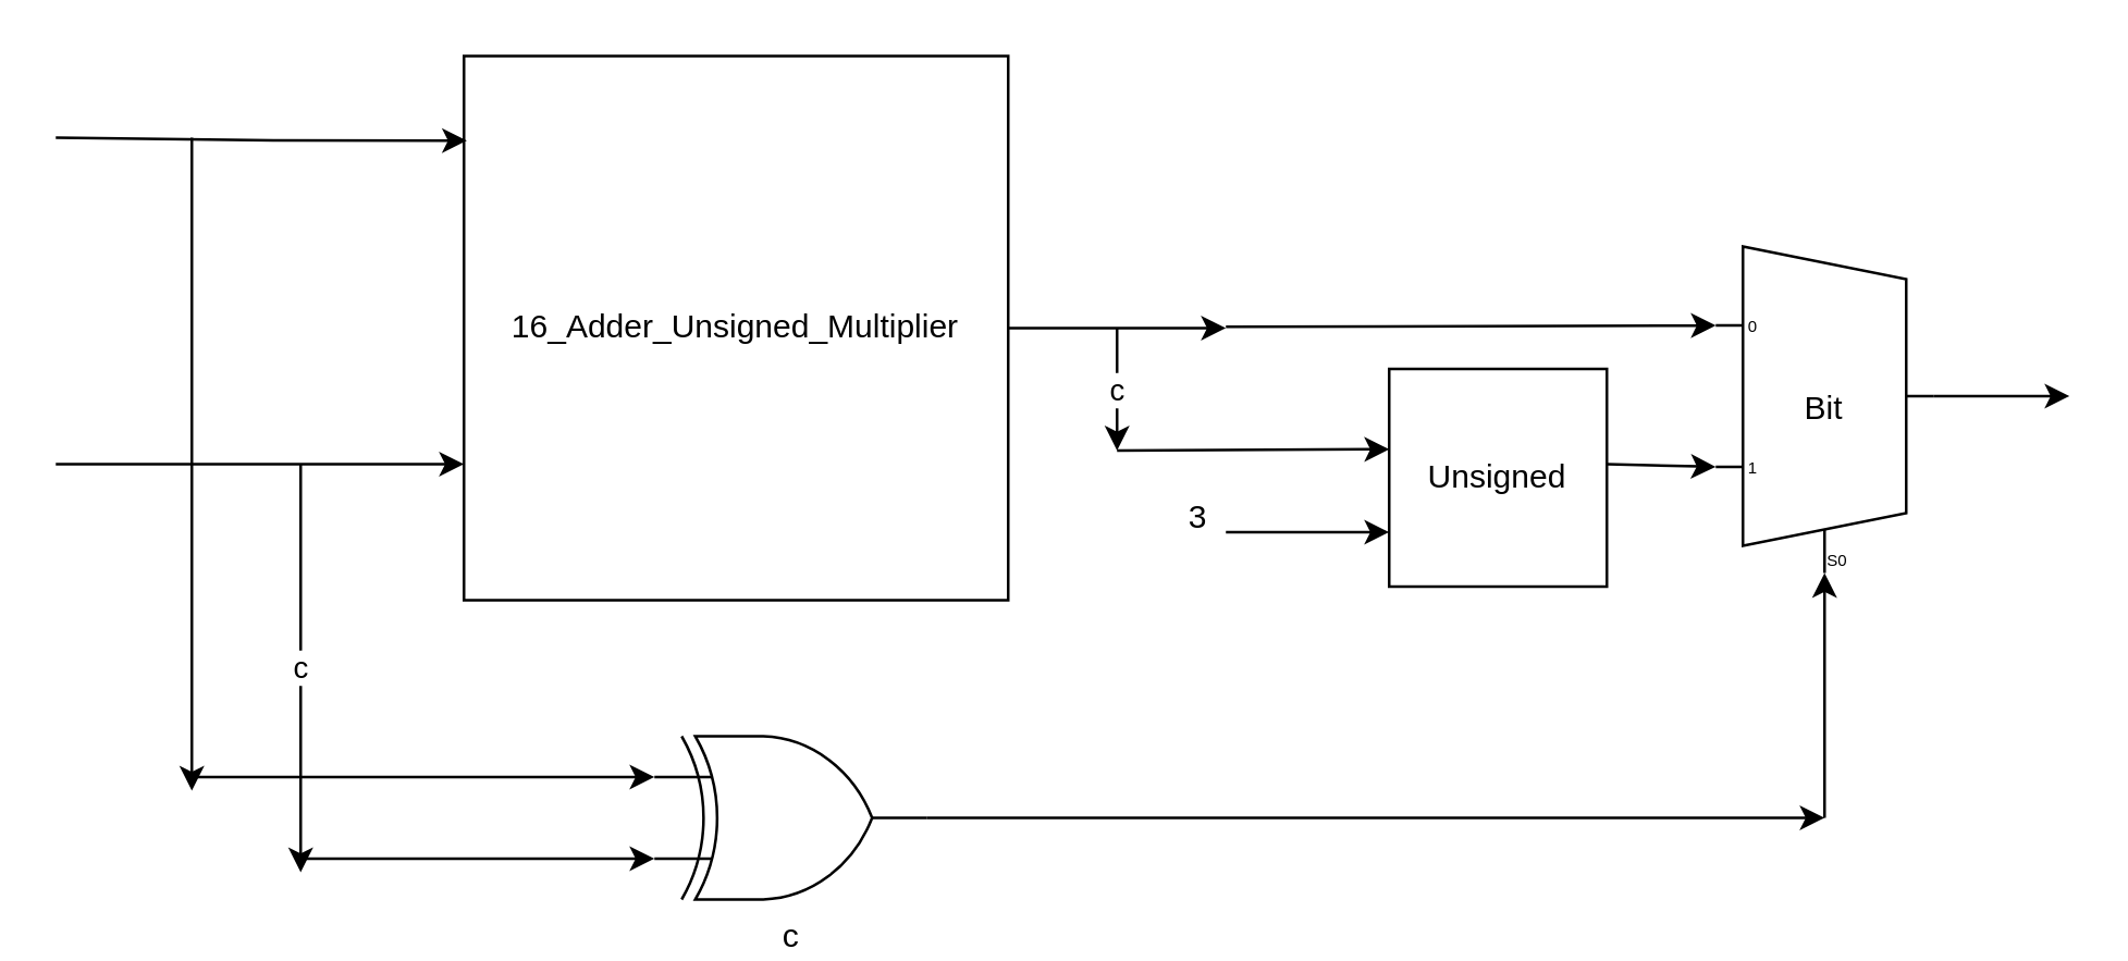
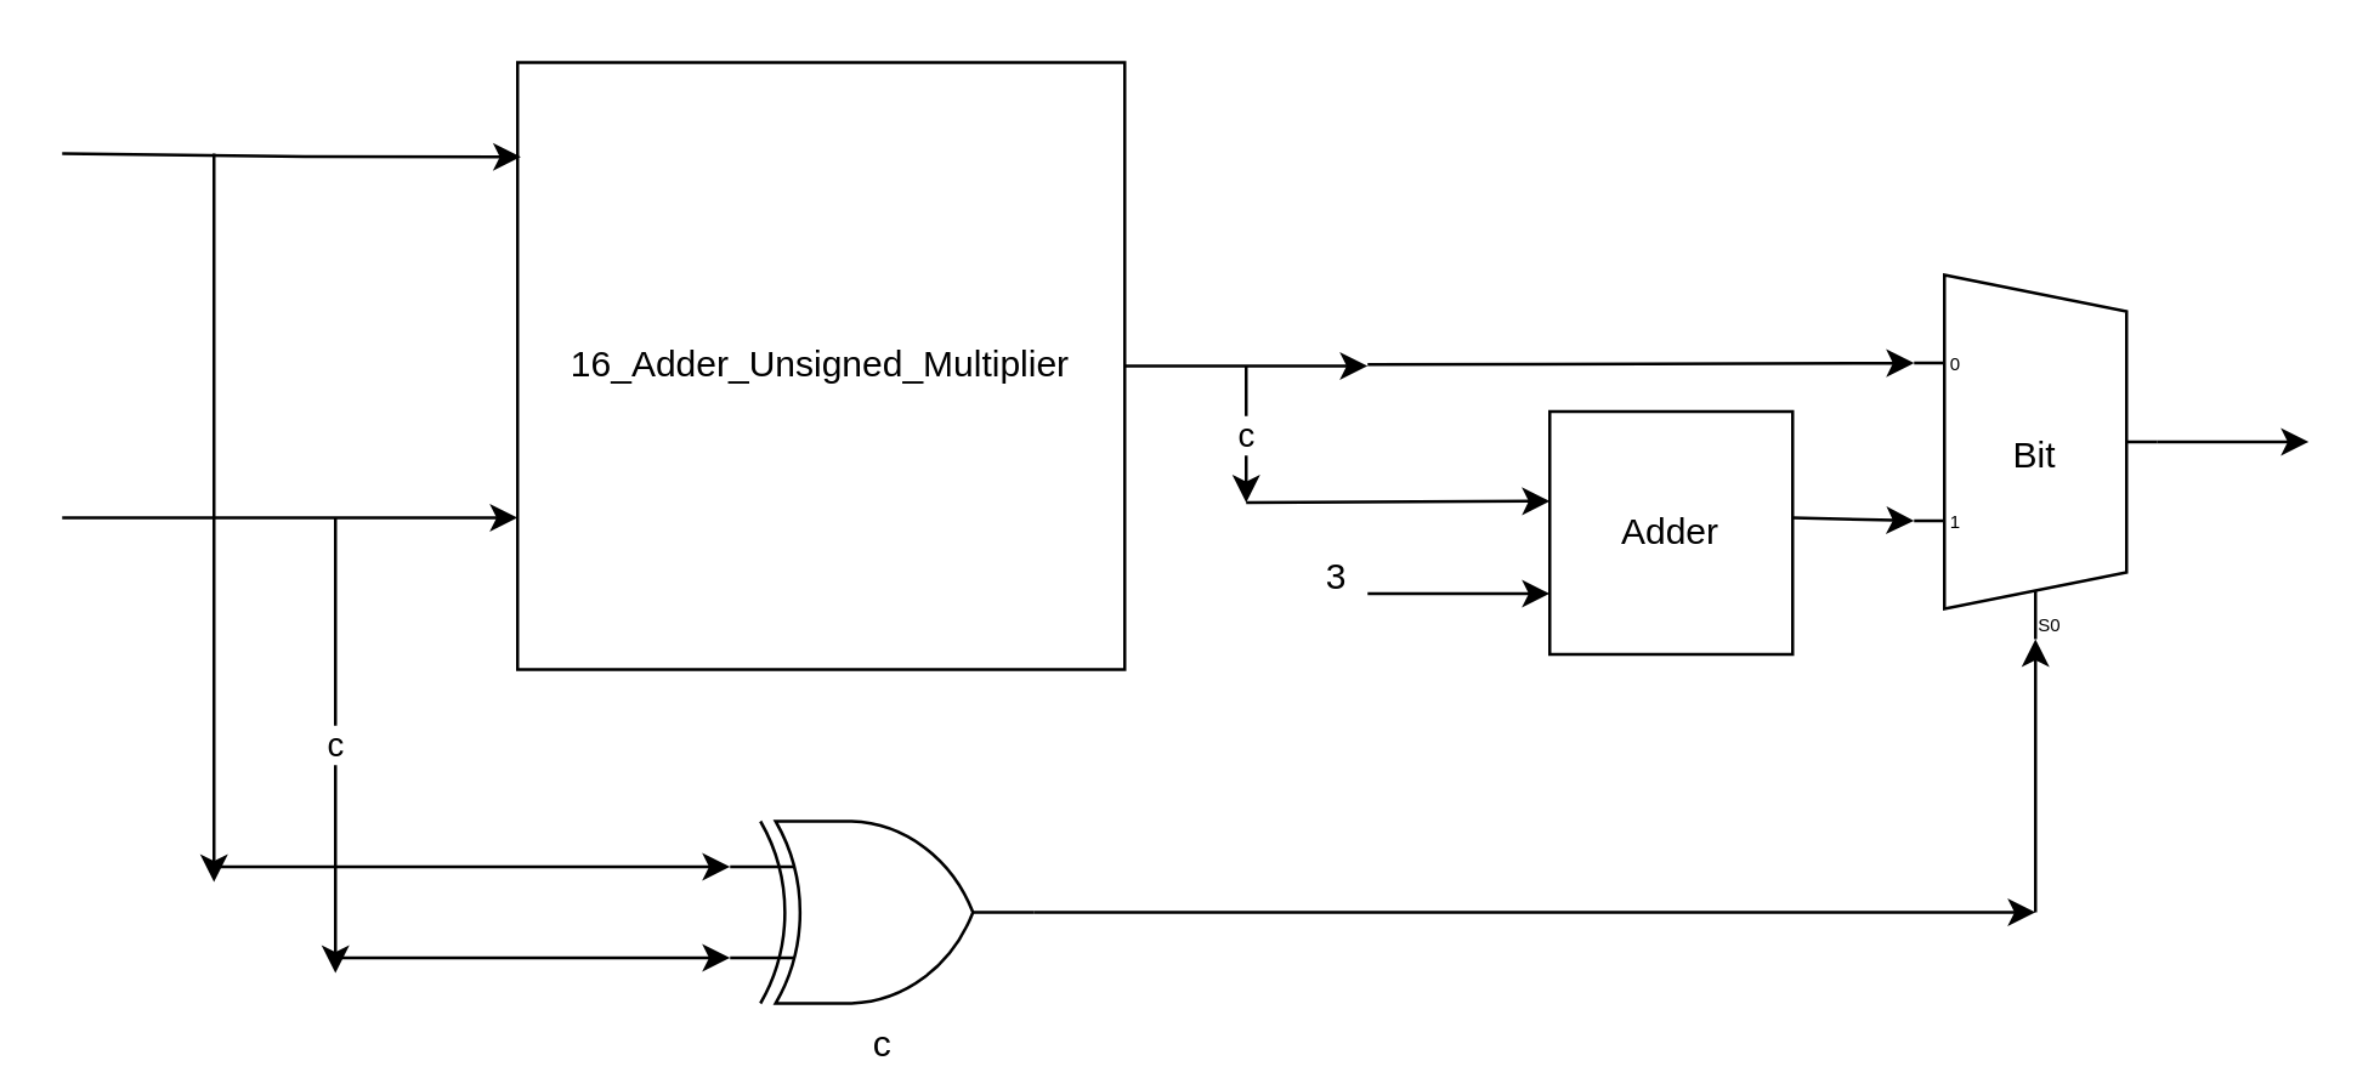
  <mxCell id="0" />
  <mxCell id="1" parent="0" />
  <mxCell id="2" style="edgeStyle=none;rounded=0;orthogonalLoop=1;jettySize=auto;html=1;exitX=1;exitY=0.5;exitDx=0;exitDy=0;exitPerimeter=0;" edge="1" parent="1" source="3"><mxGeometry relative="1" as="geometry"><mxPoint x="670" y="300" as="targetPoint" /></mxGeometry></mxCell>
  <mxCell id="3" value="c" style="verticalLabelPosition=bottom;shadow=0;dashed=0;align=center;html=1;verticalAlign=top;shape=mxgraph.electrical.logic_gates.logic_gate;operation=xor;" vertex="1" parent="1"><mxGeometry x="240" y="270" width="100" height="60" as="geometry" /></mxCell>
  <mxCell id="4" style="edgeStyle=none;rounded=0;orthogonalLoop=1;jettySize=auto;html=1;exitX=1;exitY=0.5;exitDx=0;exitDy=-5;exitPerimeter=0;" edge="1" parent="1" source="5"><mxGeometry relative="1" as="geometry"><mxPoint x="760" y="145" as="targetPoint" /></mxGeometry></mxCell>
  <mxCell id="5" value="Bit" style="shadow=0;dashed=0;align=center;html=1;strokeWidth=1;shape=mxgraph.electrical.abstract.mux2;whiteSpace=wrap;" vertex="1" parent="1"><mxGeometry x="630" y="90" width="80" height="120" as="geometry" /></mxCell>
- <mxCell id="6" value="Unsigned" style="whiteSpace=wrap;html=1;aspect=fixed;" vertex="1" parent="1"><mxGeometry x="510" y="135" width="80" height="80" as="geometry" /></mxCell>
+ <mxCell id="6" value="Adder" style="whiteSpace=wrap;html=1;aspect=fixed;" vertex="1" parent="1"><mxGeometry x="510" y="135" width="80" height="80" as="geometry" /></mxCell>
  <mxCell id="7" style="edgeStyle=none;rounded=0;orthogonalLoop=1;jettySize=auto;html=1;" edge="1" parent="1"><mxGeometry relative="1" as="geometry"><mxPoint x="450" y="120" as="targetPoint" /><mxPoint x="370" y="120" as="sourcePoint" /></mxGeometry></mxCell>
  <mxCell id="8" value="16_Adder_Unsigned_Multiplier" style="whiteSpace=wrap;html=1;aspect=fixed;strokeWidth=1;perimeterSpacing=8;" vertex="1" parent="1"><mxGeometry x="170" y="20" width="200" height="200" as="geometry" /></mxCell>
  <mxCell id="9" value="" style="edgeStyle=none;orthogonalLoop=1;jettySize=auto;html=1;rounded=0;entryX=0.042;entryY=0.181;entryDx=0;entryDy=0;entryPerimeter=0;" edge="1" parent="1" target="8"><mxGeometry width="80" relative="1" as="geometry"><mxPoint x="20" y="50" as="sourcePoint" /><mxPoint x="100" y="50" as="targetPoint" /><Array as="points"><mxPoint x="100" y="51" /></Array></mxGeometry></mxCell>
  <mxCell id="10" value="" style="edgeStyle=none;orthogonalLoop=1;jettySize=auto;html=1;rounded=0;" edge="1" parent="1"><mxGeometry width="80" relative="1" as="geometry"><mxPoint x="20" y="170" as="sourcePoint" /><mxPoint x="170" y="170" as="targetPoint" /><Array as="points" /></mxGeometry></mxCell>
  <mxCell id="11" value="" style="endArrow=none;html=1;rounded=0;" edge="1" parent="1"><mxGeometry width="50" height="50" relative="1" as="geometry"><mxPoint x="150" y="120" as="sourcePoint" /><mxPoint x="150" y="120" as="targetPoint" /></mxGeometry></mxCell>
  <mxCell id="12" value="" style="edgeStyle=none;orthogonalLoop=1;jettySize=auto;html=1;rounded=0;" edge="1" parent="1"><mxGeometry width="80" relative="1" as="geometry"><mxPoint x="70" y="50" as="sourcePoint" /><mxPoint x="70" y="290" as="targetPoint" /><Array as="points" /></mxGeometry></mxCell>
  <mxCell id="13" value="" style="endArrow=classic;html=1;rounded=0;entryX=0;entryY=0.25;entryDx=0;entryDy=0;entryPerimeter=0;" edge="1" parent="1"><mxGeometry width="50" height="50" relative="1" as="geometry"><mxPoint x="110" y="315" as="sourcePoint" /><mxPoint x="240" y="315" as="targetPoint" /></mxGeometry></mxCell>
  <mxCell id="14" value="c" style="edgeStyle=none;orthogonalLoop=1;jettySize=auto;html=1;rounded=0;" edge="1" parent="1"><mxGeometry width="80" relative="1" as="geometry"><mxPoint x="110" y="170" as="sourcePoint" /><mxPoint x="110" y="320" as="targetPoint" /><Array as="points" /></mxGeometry></mxCell>
  <mxCell id="15" value="c" style="edgeStyle=none;orthogonalLoop=1;jettySize=auto;html=1;rounded=0;" edge="1" parent="1"><mxGeometry width="80" relative="1" as="geometry"><mxPoint x="410" y="120" as="sourcePoint" /><mxPoint x="410" y="165" as="targetPoint" /><Array as="points" /></mxGeometry></mxCell>
  <mxCell id="16" value="" style="endArrow=classic;html=1;rounded=0;entryX=0;entryY=0.25;entryDx=0;entryDy=0;entryPerimeter=0;" edge="1" parent="1" target="3"><mxGeometry width="50" height="50" relative="1" as="geometry"><mxPoint x="70" y="285" as="sourcePoint" /><mxPoint x="230" y="280" as="targetPoint" /></mxGeometry></mxCell>
  <mxCell id="17" value="" style="endArrow=classic;html=1;rounded=0;entryX=0;entryY=0.25;entryDx=0;entryDy=0;entryPerimeter=0;" edge="1" parent="1"><mxGeometry width="50" height="50" relative="1" as="geometry"><mxPoint x="410" y="165" as="sourcePoint" /><mxPoint x="510" y="164.5" as="targetPoint" /></mxGeometry></mxCell>
  <mxCell id="18" value="" style="endArrow=classic;html=1;rounded=0;entryX=0;entryY=0.25;entryDx=0;entryDy=0;entryPerimeter=0;" edge="1" parent="1"><mxGeometry width="50" height="50" relative="1" as="geometry"><mxPoint x="450" y="195" as="sourcePoint" /><mxPoint x="510" y="195" as="targetPoint" /></mxGeometry></mxCell>
  <mxCell id="19" value="3" style="text;html=1;align=center;verticalAlign=middle;whiteSpace=wrap;rounded=0;" vertex="1" parent="1"><mxGeometry x="410" y="175" width="60" height="30" as="geometry" /></mxCell>
  <mxCell id="20" value="" style="endArrow=classic;html=1;rounded=0;entryX=0;entryY=0.217;entryDx=0;entryDy=3;entryPerimeter=0;" edge="1" parent="1" target="5"><mxGeometry width="50" height="50" relative="1" as="geometry"><mxPoint x="450" y="119.5" as="sourcePoint" /><mxPoint x="620" y="119.5" as="targetPoint" /></mxGeometry></mxCell>
  <mxCell id="21" value="" style="endArrow=classic;html=1;rounded=0;entryX=0;entryY=0.65;entryDx=0;entryDy=3;entryPerimeter=0;" edge="1" parent="1" target="5"><mxGeometry width="50" height="50" relative="1" as="geometry"><mxPoint x="590" y="170" as="sourcePoint" /><mxPoint x="620" y="170" as="targetPoint" /></mxGeometry></mxCell>
  <mxCell id="22" value="" style="edgeStyle=none;orthogonalLoop=1;jettySize=auto;html=1;rounded=0;entryX=0.375;entryY=1;entryDx=10;entryDy=0;entryPerimeter=0;" edge="1" parent="1" target="5"><mxGeometry width="80" relative="1" as="geometry"><mxPoint x="670" y="300" as="sourcePoint" /><mxPoint x="670" y="220" as="targetPoint" /><Array as="points" /></mxGeometry></mxCell>
